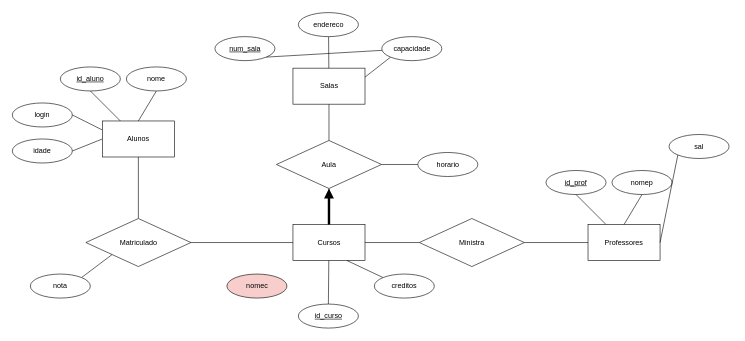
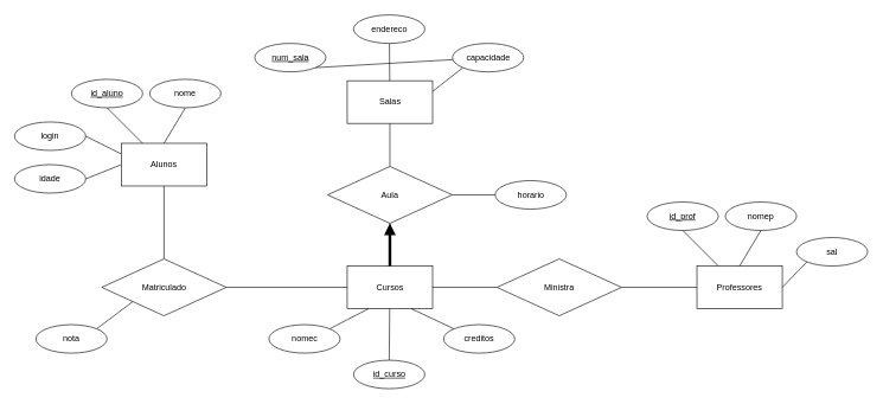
  <mxCell id="0" />
  <mxCell id="1" parent="0" />
  <mxCell id="2" style="rounded=0;orthogonalLoop=1;jettySize=auto;html=1;exitX=0;exitY=0.25;exitDx=0;exitDy=0;entryX=1;entryY=0.5;entryDx=0;entryDy=0;endArrow=none;endFill=0;jumpSize=1;" edge="1" parent="1" source="5" target="10"><mxGeometry relative="1" as="geometry" /></mxCell>
  <mxCell id="3" style="edgeStyle=none;rounded=0;jumpSize=1;orthogonalLoop=1;jettySize=auto;html=1;exitX=0;exitY=0.5;exitDx=0;exitDy=0;entryX=1;entryY=0.5;entryDx=0;entryDy=0;endArrow=none;endFill=0;" edge="1" parent="1" source="5" target="9"><mxGeometry relative="1" as="geometry" /></mxCell>
  <mxCell id="4" style="edgeStyle=none;rounded=0;jumpSize=1;orthogonalLoop=1;jettySize=auto;html=1;exitX=0.25;exitY=0;exitDx=0;exitDy=0;entryX=0.5;entryY=1;entryDx=0;entryDy=0;endArrow=none;endFill=0;" edge="1" parent="1" source="5" target="6"><mxGeometry relative="1" as="geometry" /></mxCell>
  <mxCell id="5" value="Alunos" style="rounded=0;whiteSpace=wrap;html=1;" vertex="1" parent="1"><mxGeometry x="170" y="201" width="120" height="60" as="geometry" /></mxCell>
  <mxCell id="6" value="&lt;u&gt;id_aluno&lt;/u&gt;" style="ellipse;whiteSpace=wrap;html=1;" vertex="1" parent="1"><mxGeometry x="100" y="111" width="100" height="40" as="geometry" /></mxCell>
  <mxCell id="7" style="edgeStyle=none;rounded=0;jumpSize=1;orthogonalLoop=1;jettySize=auto;html=1;exitX=0.5;exitY=1;exitDx=0;exitDy=0;entryX=0.5;entryY=0;entryDx=0;entryDy=0;endArrow=none;endFill=0;" edge="1" parent="1" source="8" target="5"><mxGeometry relative="1" as="geometry" /></mxCell>
  <mxCell id="8" value="&lt;div&gt;nome&lt;/div&gt;" style="ellipse;whiteSpace=wrap;html=1;" vertex="1" parent="1"><mxGeometry x="210" y="111" width="100" height="40" as="geometry" /></mxCell>
  <mxCell id="9" value="&lt;div&gt;idade&lt;/div&gt;" style="ellipse;whiteSpace=wrap;html=1;" vertex="1" parent="1"><mxGeometry x="20" y="231" width="100" height="40" as="geometry" /></mxCell>
  <mxCell id="10" value="&lt;div&gt;login&lt;/div&gt;" style="ellipse;whiteSpace=wrap;html=1;" vertex="1" parent="1"><mxGeometry x="20" y="171" width="100" height="40" as="geometry" /></mxCell>
  <mxCell id="11" style="edgeStyle=none;rounded=0;jumpSize=1;orthogonalLoop=1;jettySize=auto;html=1;exitX=0.25;exitY=0;exitDx=0;exitDy=0;entryX=0.5;entryY=1;entryDx=0;entryDy=0;endArrow=none;endFill=0;" edge="1" parent="1" source="12" target="13"><mxGeometry relative="1" as="geometry" /></mxCell>
  <mxCell id="12" value="Professores" style="rounded=0;whiteSpace=wrap;html=1;" vertex="1" parent="1"><mxGeometry x="979" y="373.5" width="120" height="60" as="geometry" /></mxCell>
  <mxCell id="13" value="&lt;u&gt;id_prof&lt;/u&gt;" style="ellipse;whiteSpace=wrap;html=1;" vertex="1" parent="1"><mxGeometry x="909" y="283.5" width="100" height="40" as="geometry" /></mxCell>
  <mxCell id="14" style="edgeStyle=none;rounded=0;jumpSize=1;orthogonalLoop=1;jettySize=auto;html=1;exitX=0.5;exitY=1;exitDx=0;exitDy=0;entryX=0.5;entryY=0;entryDx=0;entryDy=0;endArrow=none;endFill=0;" edge="1" parent="1" source="15" target="12"><mxGeometry relative="1" as="geometry" /></mxCell>
  <mxCell id="15" value="&lt;div&gt;nomep&lt;/div&gt;" style="ellipse;whiteSpace=wrap;html=1;" vertex="1" parent="1"><mxGeometry x="1019" y="283.5" width="100" height="40" as="geometry" /></mxCell>
  <mxCell id="16" style="edgeStyle=none;rounded=0;jumpSize=1;orthogonalLoop=1;jettySize=auto;html=1;exitX=0;exitY=1;exitDx=0;exitDy=0;entryX=1;entryY=0.5;entryDx=0;entryDy=0;endArrow=none;endFill=0;" edge="1" parent="1" source="17" target="12"><mxGeometry relative="1" as="geometry" /></mxCell>
- <mxCell id="17" value="sal" style="ellipse;whiteSpace=wrap;html=1;" vertex="1" parent="1"><mxGeometry x="1114" y="223.5" width="100" height="40" as="geometry" /></mxCell>
+ <mxCell id="17" value="sal" style="ellipse;whiteSpace=wrap;html=1;" vertex="1" parent="1"><mxGeometry x="1119" y="333.5" width="100" height="40" as="geometry" /></mxCell>
  <mxCell id="18" value="" style="edgeStyle=none;rounded=0;jumpSize=1;orthogonalLoop=1;jettySize=auto;html=1;startArrow=none;startFill=0;endArrow=none;endFill=0;strokeWidth=1;" edge="1" parent="1" source="19" target="43"><mxGeometry relative="1" as="geometry" /></mxCell>
  <mxCell id="19" value="&lt;div&gt;Cursos&lt;/div&gt;" style="rounded=0;whiteSpace=wrap;html=1;" vertex="1" parent="1"><mxGeometry x="487.5" y="373.5" width="120" height="60" as="geometry" /></mxCell>
  <mxCell id="20" style="edgeStyle=none;rounded=0;jumpSize=1;orthogonalLoop=1;jettySize=auto;html=1;exitX=0.5;exitY=0;exitDx=0;exitDy=0;endArrow=none;endFill=0;" edge="1" parent="1" source="21" target="19"><mxGeometry relative="1" as="geometry" /></mxCell>
  <mxCell id="21" value="&lt;u&gt;id_curso&lt;/u&gt;" style="ellipse;whiteSpace=wrap;html=1;" vertex="1" parent="1"><mxGeometry x="496.5" y="506" width="100" height="40" as="geometry" /></mxCell>
- <mxCell id="23" value="nomec" style="ellipse;whiteSpace=wrap;html=1;fillColor=#f8cecc;" vertex="1" parent="1"><mxGeometry x="377.5" y="456" width="100" height="40" as="geometry" /></mxCell>
+ <mxCell id="22" style="edgeStyle=none;rounded=0;jumpSize=1;orthogonalLoop=1;jettySize=auto;html=1;exitX=1;exitY=0;exitDx=0;exitDy=0;entryX=0.25;entryY=1;entryDx=0;entryDy=0;endArrow=none;endFill=0;" edge="1" parent="1" source="23" target="19"><mxGeometry relative="1" as="geometry" /></mxCell>
+ <mxCell id="23" value="nomec" style="ellipse;whiteSpace=wrap;html=1;" vertex="1" parent="1"><mxGeometry x="377.5" y="456" width="100" height="40" as="geometry" /></mxCell>
  <mxCell id="24" style="rounded=0;jumpSize=1;orthogonalLoop=1;jettySize=auto;html=1;exitX=0;exitY=0;exitDx=0;exitDy=0;entryX=0.75;entryY=1;entryDx=0;entryDy=0;endArrow=none;endFill=0;" edge="1" parent="1" source="25" target="19"><mxGeometry relative="1" as="geometry" /></mxCell>
  <mxCell id="25" value="creditos" style="ellipse;whiteSpace=wrap;html=1;" vertex="1" parent="1"><mxGeometry x="623" y="456" width="100" height="40" as="geometry" /></mxCell>
  <mxCell id="26" style="edgeStyle=none;rounded=0;jumpSize=1;orthogonalLoop=1;jettySize=auto;html=1;exitX=0.5;exitY=0;exitDx=0;exitDy=0;entryX=0.5;entryY=1;entryDx=0;entryDy=0;endArrow=none;endFill=0;" edge="1" parent="1" source="28" target="5"><mxGeometry relative="1" as="geometry" /></mxCell>
  <mxCell id="27" style="edgeStyle=none;rounded=0;jumpSize=1;orthogonalLoop=1;jettySize=auto;html=1;exitX=1;exitY=0.5;exitDx=0;exitDy=0;entryX=0;entryY=0.5;entryDx=0;entryDy=0;endArrow=none;endFill=0;" edge="1" parent="1" source="28" target="19"><mxGeometry relative="1" as="geometry" /></mxCell>
  <mxCell id="28" value="&lt;div&gt;Matriculado&lt;/div&gt;" style="rhombus;whiteSpace=wrap;html=1;" vertex="1" parent="1"><mxGeometry x="142.5" y="363.5" width="175" height="80" as="geometry" /></mxCell>
  <mxCell id="29" style="edgeStyle=none;rounded=0;jumpSize=1;orthogonalLoop=1;jettySize=auto;html=1;exitX=0.5;exitY=1;exitDx=0;exitDy=0;entryX=0.5;entryY=0;entryDx=0;entryDy=0;endArrow=none;endFill=0;" edge="1" parent="1" source="30" target="43"><mxGeometry relative="1" as="geometry" /></mxCell>
  <mxCell id="30" value="Salas" style="rounded=0;whiteSpace=wrap;html=1;" vertex="1" parent="1"><mxGeometry x="487.5" y="113" width="120" height="60" as="geometry" /></mxCell>
  <mxCell id="31" style="edgeStyle=none;rounded=0;jumpSize=1;orthogonalLoop=1;jettySize=auto;html=1;exitX=0.5;exitY=0;exitDx=0;exitDy=0;endArrow=none;endFill=0;" edge="1" parent="1" source="32" target="30"><mxGeometry relative="1" as="geometry" /></mxCell>
  <mxCell id="32" value="endereco" style="ellipse;whiteSpace=wrap;html=1;" vertex="1" parent="1"><mxGeometry x="496.5" y="20.5" width="100" height="40" as="geometry" /></mxCell>
  <mxCell id="33" style="edgeStyle=none;rounded=0;jumpSize=1;orthogonalLoop=1;jettySize=auto;html=1;exitX=1;exitY=1;exitDx=0;exitDy=0;endArrow=none;endFill=0;" edge="1" parent="1" source="34" target="36"><mxGeometry relative="1" as="geometry" /></mxCell>
  <mxCell id="34" value="&lt;u&gt;num_sala&lt;/u&gt;" style="ellipse;whiteSpace=wrap;html=1;" vertex="1" parent="1"><mxGeometry x="357.5" y="60.5" width="100" height="40" as="geometry" /></mxCell>
  <mxCell id="35" style="edgeStyle=none;rounded=0;jumpSize=1;orthogonalLoop=1;jettySize=auto;html=1;exitX=0;exitY=1;exitDx=0;exitDy=0;entryX=1;entryY=0.25;entryDx=0;entryDy=0;endArrow=none;endFill=0;" edge="1" parent="1" source="36" target="30"><mxGeometry relative="1" as="geometry" /></mxCell>
  <mxCell id="36" value="capacidade" style="ellipse;whiteSpace=wrap;html=1;" vertex="1" parent="1"><mxGeometry x="635.5" y="60.5" width="100" height="40" as="geometry" /></mxCell>
  <mxCell id="37" style="edgeStyle=none;rounded=0;jumpSize=1;orthogonalLoop=1;jettySize=auto;html=1;exitX=1;exitY=0;exitDx=0;exitDy=0;entryX=0;entryY=1;entryDx=0;entryDy=0;endArrow=none;endFill=0;" edge="1" parent="1" source="38" target="28"><mxGeometry relative="1" as="geometry" /></mxCell>
  <mxCell id="38" value="nota" style="ellipse;whiteSpace=wrap;html=1;" vertex="1" parent="1"><mxGeometry x="50" y="456" width="100" height="40" as="geometry" /></mxCell>
  <mxCell id="39" style="edgeStyle=none;rounded=0;jumpSize=1;orthogonalLoop=1;jettySize=auto;html=1;exitX=1;exitY=0.5;exitDx=0;exitDy=0;entryX=0;entryY=0.5;entryDx=0;entryDy=0;endArrow=none;endFill=0;" edge="1" parent="1" source="41" target="12"><mxGeometry relative="1" as="geometry" /></mxCell>
  <mxCell id="40" style="edgeStyle=none;rounded=0;jumpSize=1;orthogonalLoop=1;jettySize=auto;html=1;exitX=0;exitY=0.5;exitDx=0;exitDy=0;entryX=1;entryY=0.5;entryDx=0;entryDy=0;endArrow=none;endFill=0;" edge="1" parent="1" source="41" target="19"><mxGeometry relative="1" as="geometry" /></mxCell>
  <mxCell id="41" value="&lt;div&gt;Ministra&lt;/div&gt;" style="rhombus;whiteSpace=wrap;html=1;" vertex="1" parent="1"><mxGeometry x="698" y="363.5" width="175" height="80" as="geometry" /></mxCell>
  <mxCell id="42" style="edgeStyle=none;rounded=0;jumpSize=1;orthogonalLoop=1;jettySize=auto;html=1;exitX=0.5;exitY=1;exitDx=0;exitDy=0;entryX=0.5;entryY=0;entryDx=0;entryDy=0;endArrow=none;endFill=0;startArrow=block;startFill=1;strokeWidth=4;" edge="1" parent="1" source="43" target="19"><mxGeometry relative="1" as="geometry" /></mxCell>
  <mxCell id="43" value="Aula" style="rhombus;whiteSpace=wrap;html=1;" vertex="1" parent="1"><mxGeometry x="460" y="233.5" width="175" height="80" as="geometry" /></mxCell>
  <mxCell id="44" style="edgeStyle=none;rounded=0;jumpSize=1;orthogonalLoop=1;jettySize=auto;html=1;exitX=0;exitY=0.5;exitDx=0;exitDy=0;entryX=1;entryY=0.5;entryDx=0;entryDy=0;endArrow=none;endFill=0;" edge="1" parent="1" source="45" target="43"><mxGeometry relative="1" as="geometry" /></mxCell>
  <mxCell id="45" value="horario" style="ellipse;whiteSpace=wrap;html=1;" vertex="1" parent="1"><mxGeometry x="695.5" y="253.5" width="100" height="40" as="geometry" /></mxCell>
